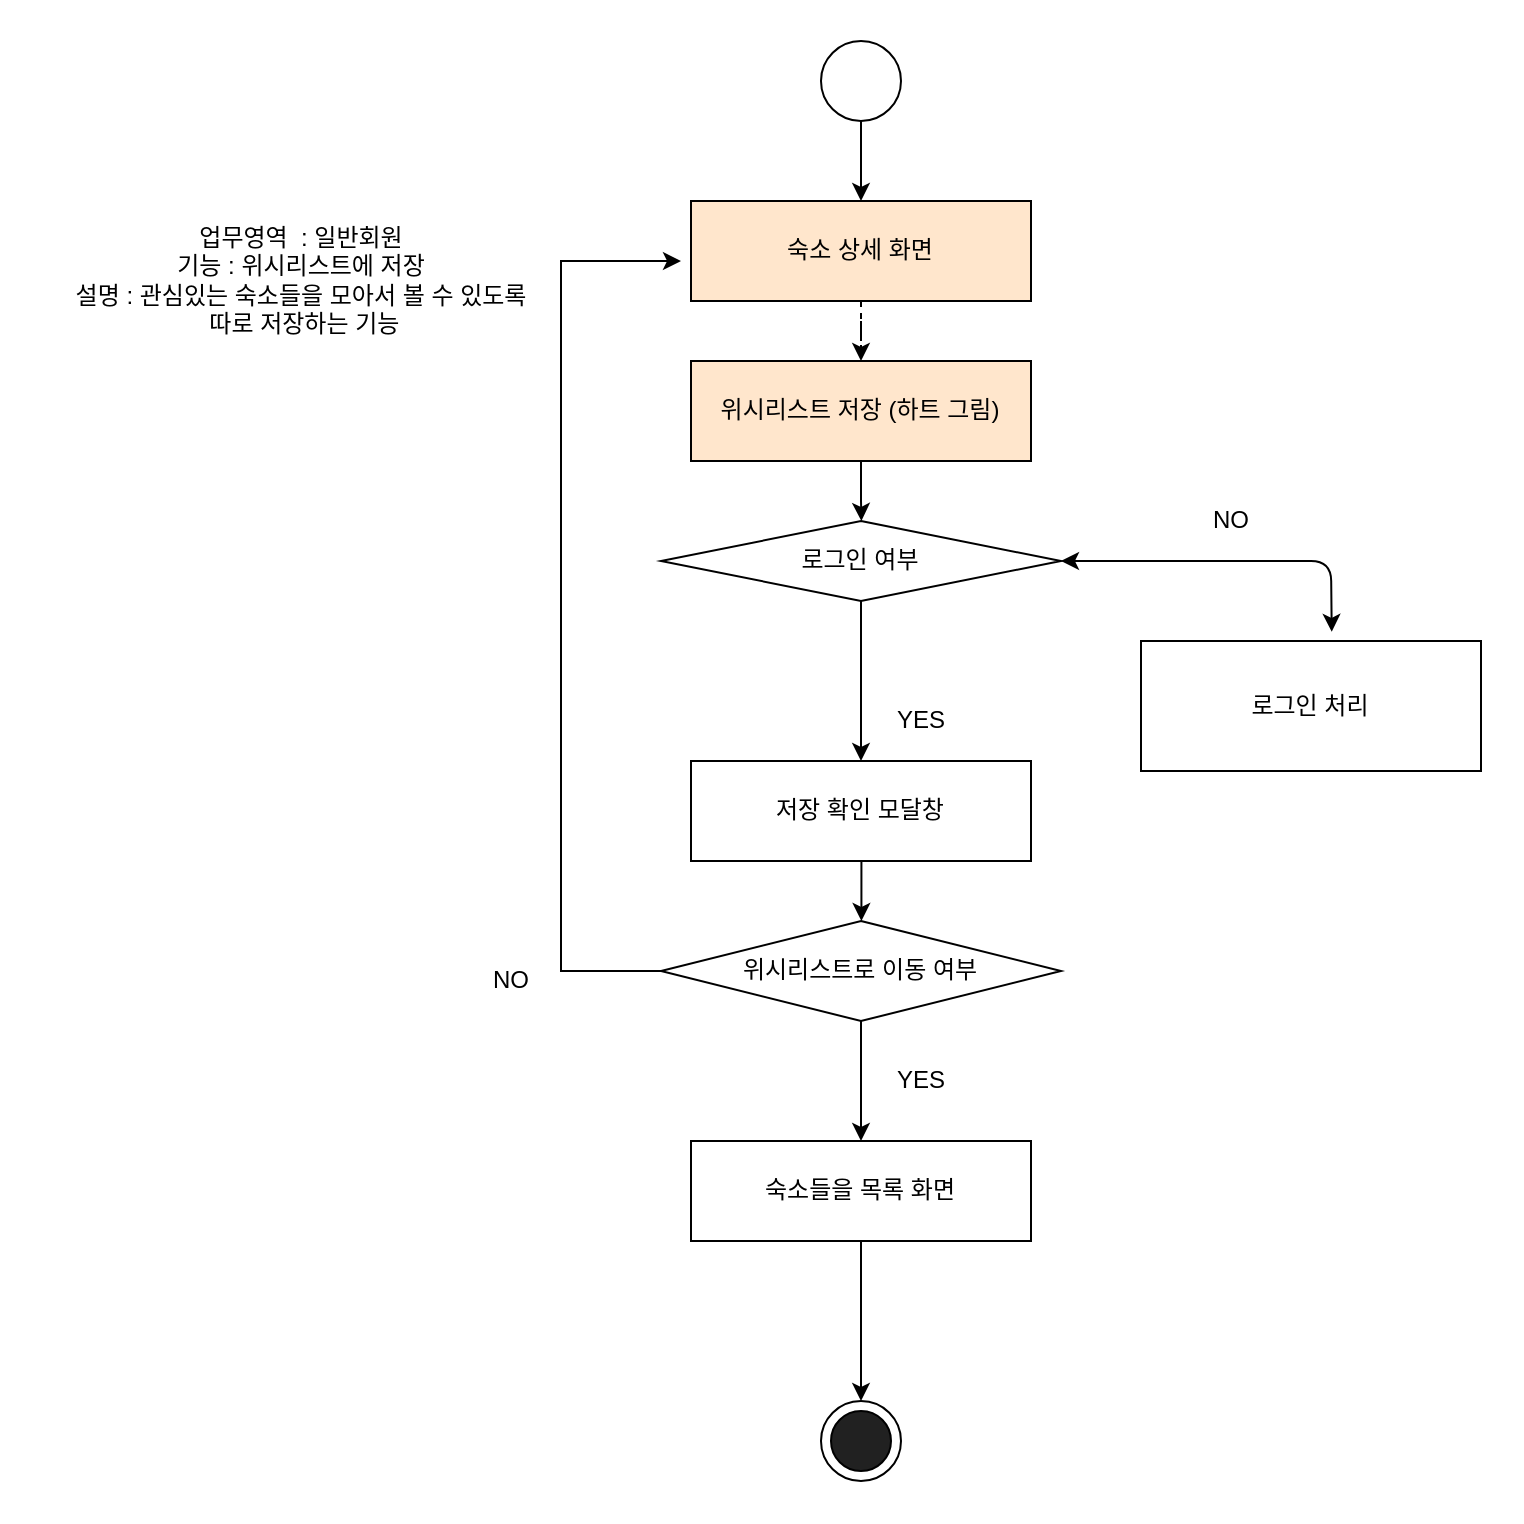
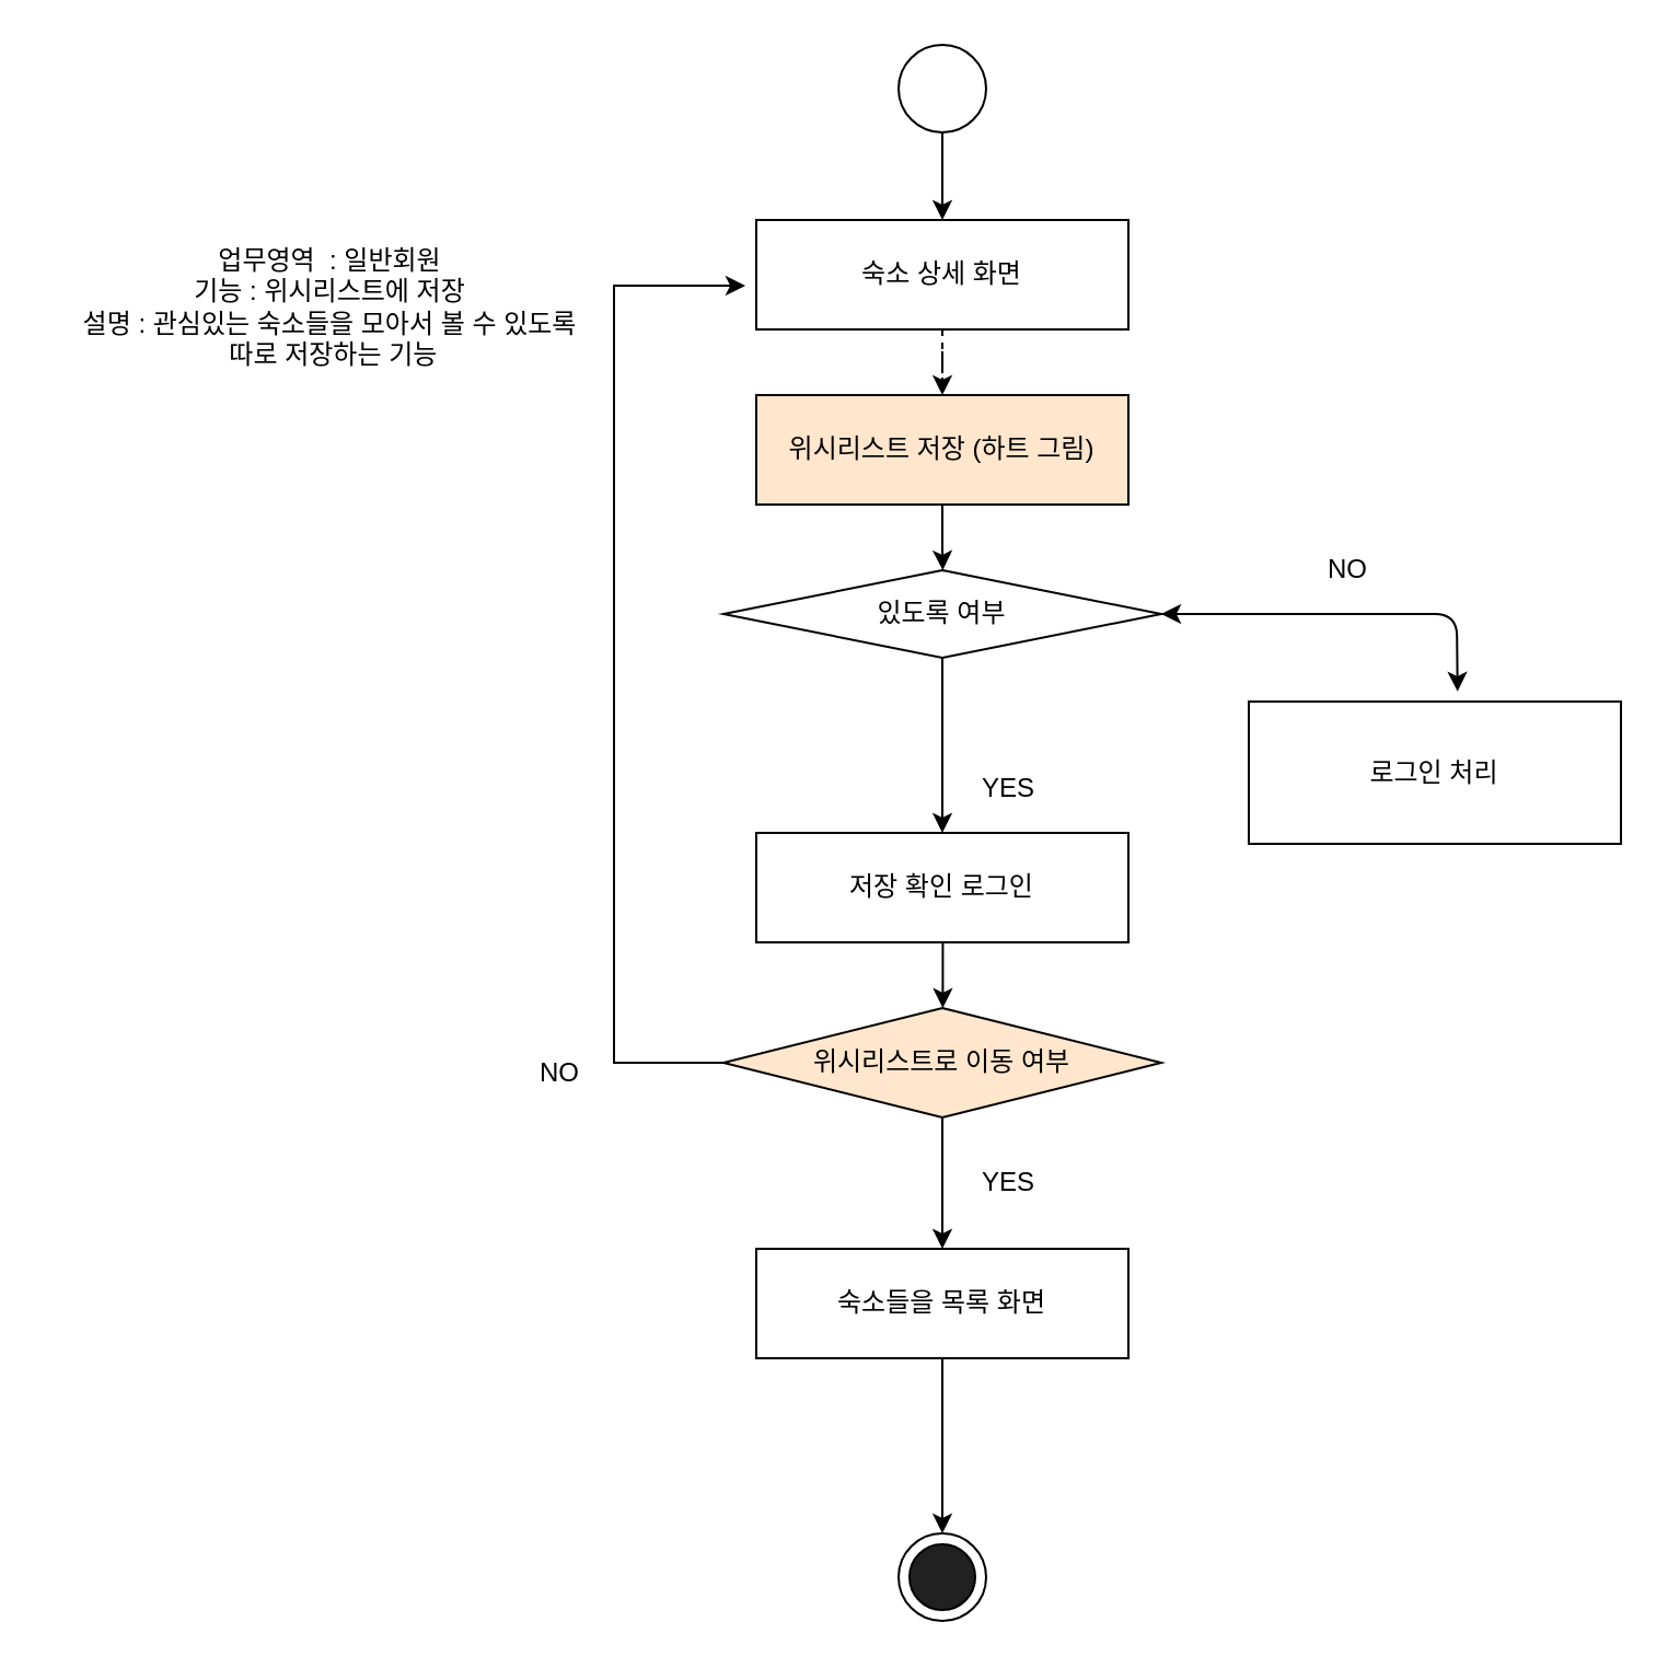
  <mxCell id="0" />
  <mxCell id="1" parent="0" />
  <mxCell id="2" value="" style="edgeStyle=orthogonalEdgeStyle;rounded=0;orthogonalLoop=1;jettySize=auto;html=1;" parent="1" source="3" edge="1"><mxGeometry relative="1" as="geometry"><mxPoint x="430" y="100" as="targetPoint" /></mxGeometry></mxCell>
  <mxCell id="3" value="" style="ellipse;whiteSpace=wrap;html=1;aspect=fixed;" parent="1" vertex="1"><mxGeometry x="410" y="20" width="40" height="40" as="geometry" /></mxCell>
  <mxCell id="4" value="" style="edgeStyle=orthogonalEdgeStyle;rounded=0;orthogonalLoop=1;jettySize=auto;html=1;dashed=1;" parent="1" source="5" target="7" edge="1"><mxGeometry relative="1" as="geometry" /></mxCell>
- <mxCell id="5" value="숙소 상세 화면" style="rounded=0;whiteSpace=wrap;html=1;fillColor=#ffe6cc;" parent="1" vertex="1"><mxGeometry x="345" y="100" width="170" height="50" as="geometry" /></mxCell>
+ <mxCell id="5" value="숙소 상세 화면" style="rounded=0;whiteSpace=wrap;html=1;" parent="1" vertex="1"><mxGeometry x="345" y="100" width="170" height="50" as="geometry" /></mxCell>
  <mxCell id="6" value="" style="edgeStyle=orthogonalEdgeStyle;rounded=0;orthogonalLoop=1;jettySize=auto;html=1;" parent="1" source="7" edge="1"><mxGeometry relative="1" as="geometry"><mxPoint x="430.207" y="260" as="targetPoint" /></mxGeometry></mxCell>
  <mxCell id="7" value="위시리스트 저장 (하트 그림)" style="rounded=0;whiteSpace=wrap;html=1;fillColor=#ffe6cc;" parent="1" vertex="1"><mxGeometry x="345" y="180" width="170" height="50" as="geometry" /></mxCell>
  <mxCell id="8" value="" style="edgeStyle=orthogonalEdgeStyle;rounded=0;orthogonalLoop=1;jettySize=auto;html=1;" parent="1" source="9" edge="1"><mxGeometry relative="1" as="geometry"><mxPoint x="430" y="380" as="targetPoint" /></mxGeometry></mxCell>
- <mxCell id="9" value="로그인 여부" style="rhombus;whiteSpace=wrap;html=1;" parent="1" vertex="1"><mxGeometry x="330" y="260" width="200" height="40" as="geometry" /></mxCell>
- <mxCell id="10" value="저장 확인 모달창" style="rounded=0;whiteSpace=wrap;html=1;" parent="1" vertex="1"><mxGeometry x="345" y="380" width="170" height="50" as="geometry" /></mxCell>
+ <mxCell id="9" value="있도록 여부" style="rhombus;whiteSpace=wrap;html=1;" parent="1" vertex="1"><mxGeometry x="330" y="260" width="200" height="40" as="geometry" /></mxCell>
+ <mxCell id="10" value="저장 확인 로그인" style="rounded=0;whiteSpace=wrap;html=1;" parent="1" vertex="1"><mxGeometry x="345" y="380" width="170" height="50" as="geometry" /></mxCell>
  <mxCell id="11" value="YES" style="text;html=1;align=center;verticalAlign=middle;resizable=0;points=[];;autosize=1;" parent="1" vertex="1"><mxGeometry x="440" y="350" width="40" height="20" as="geometry" /></mxCell>
  <mxCell id="12" value="NO" style="text;html=1;align=center;verticalAlign=middle;resizable=0;points=[];;autosize=1;" parent="1" vertex="1"><mxGeometry x="600" y="250" width="30" height="20" as="geometry" /></mxCell>
  <mxCell id="13" value="&lt;div&gt;업무영역&amp;nbsp; : 일반회원&lt;/div&gt;&lt;div&gt;기능 : 위시리스트에 저장&lt;/div&gt;&lt;div&gt;설명 : 관심있는 숙소들을 모아서 볼 수 있도록&lt;/div&gt;&lt;div&gt;&amp;nbsp;따로 저장하는 기능&lt;/div&gt;" style="text;html=1;align=center;verticalAlign=middle;resizable=0;points=[];;autosize=1;" parent="1" vertex="1"><mxGeometry x="20" y="110" width="260" height="60" as="geometry" /></mxCell>
  <mxCell id="14" value="로그인 처리" style="rounded=0;whiteSpace=wrap;html=1;" vertex="1" parent="1"><mxGeometry x="570" y="320" width="170" height="65" as="geometry" /></mxCell>
  <mxCell id="15" value="" style="endArrow=classic;startArrow=classic;html=1;entryX=0.561;entryY=-0.071;entryDx=0;entryDy=0;entryPerimeter=0;" edge="1" parent="1" target="14"><mxGeometry width="50" height="50" relative="1" as="geometry"><mxPoint x="530" y="280" as="sourcePoint" /><mxPoint x="580" y="230" as="targetPoint" /><Array as="points"><mxPoint x="665" y="280" /></Array></mxGeometry></mxCell>
  <mxCell id="16" value="" style="group" vertex="1" connectable="0" parent="1"><mxGeometry x="410" y="700" width="40" height="40" as="geometry" /></mxCell>
  <mxCell id="17" value="" style="ellipse;whiteSpace=wrap;html=1;aspect=fixed;" parent="16" vertex="1"><mxGeometry width="40" height="40" as="geometry" /></mxCell>
  <mxCell id="18" value="" style="ellipse;whiteSpace=wrap;html=1;aspect=fixed;fillColor=#212121;" parent="16" vertex="1"><mxGeometry x="5" y="5" width="30" height="30" as="geometry" /></mxCell>
  <mxCell id="19" value="" style="edgeStyle=orthogonalEdgeStyle;rounded=0;orthogonalLoop=1;jettySize=auto;html=1;" edge="1" parent="1"><mxGeometry relative="1" as="geometry"><mxPoint x="430.207" y="430" as="sourcePoint" /><mxPoint x="430.207" y="460" as="targetPoint" /></mxGeometry></mxCell>
  <mxCell id="20" value="" style="edgeStyle=orthogonalEdgeStyle;rounded=0;orthogonalLoop=1;jettySize=auto;html=1;" edge="1" parent="1" source="22"><mxGeometry relative="1" as="geometry"><mxPoint x="430" y="570" as="targetPoint" /></mxGeometry></mxCell>
  <mxCell id="21" value="" style="edgeStyle=orthogonalEdgeStyle;rounded=0;orthogonalLoop=1;jettySize=auto;html=1;" edge="1" parent="1" source="22"><mxGeometry relative="1" as="geometry"><mxPoint x="340" y="130" as="targetPoint" /><Array as="points"><mxPoint x="280" y="485" /><mxPoint x="280" y="130" /></Array></mxGeometry></mxCell>
- <mxCell id="22" value="위시리스트로 이동 여부" style="rhombus;whiteSpace=wrap;html=1;" vertex="1" parent="1"><mxGeometry x="330" y="460" width="200" height="50" as="geometry" /></mxCell>
+ <mxCell id="22" value="위시리스트로 이동 여부" style="rhombus;whiteSpace=wrap;html=1;fillColor=#ffe6cc;" vertex="1" parent="1"><mxGeometry x="330" y="460" width="200" height="50" as="geometry" /></mxCell>
  <mxCell id="23" value="YES" style="text;html=1;align=center;verticalAlign=middle;resizable=0;points=[];;autosize=1;" vertex="1" parent="1"><mxGeometry x="440" y="530" width="40" height="20" as="geometry" /></mxCell>
  <mxCell id="24" value="" style="edgeStyle=orthogonalEdgeStyle;rounded=0;orthogonalLoop=1;jettySize=auto;html=1;" edge="1" parent="1" source="25"><mxGeometry relative="1" as="geometry"><mxPoint x="430" y="700" as="targetPoint" /></mxGeometry></mxCell>
  <mxCell id="25" value="숙소들을 목록 화면" style="rounded=0;whiteSpace=wrap;html=1;" vertex="1" parent="1"><mxGeometry x="345" y="570" width="170" height="50" as="geometry" /></mxCell>
  <mxCell id="26" value="NO" style="text;html=1;align=center;verticalAlign=middle;resizable=0;points=[];;autosize=1;" vertex="1" parent="1"><mxGeometry x="240" y="480" width="30" height="20" as="geometry" /></mxCell>
